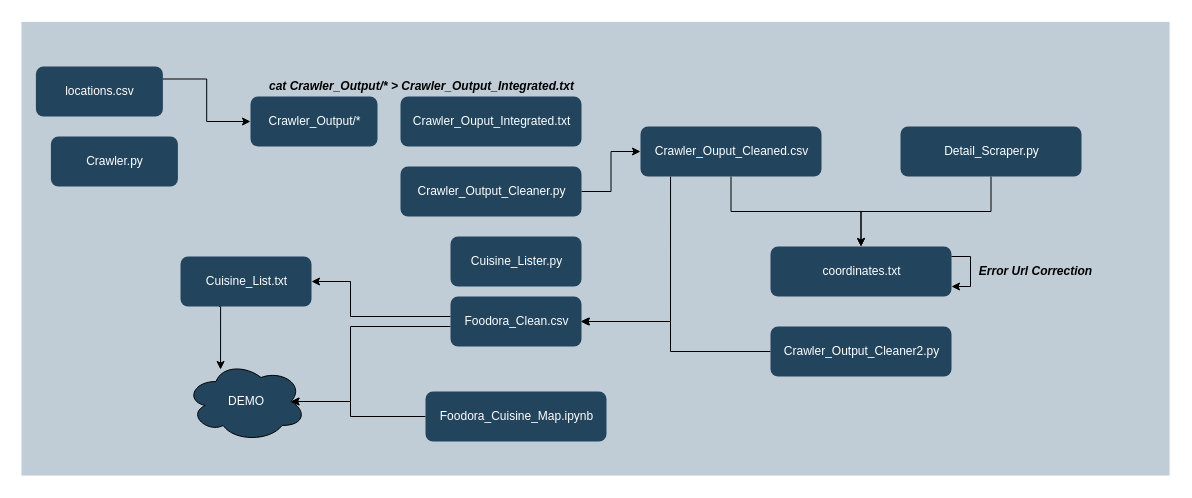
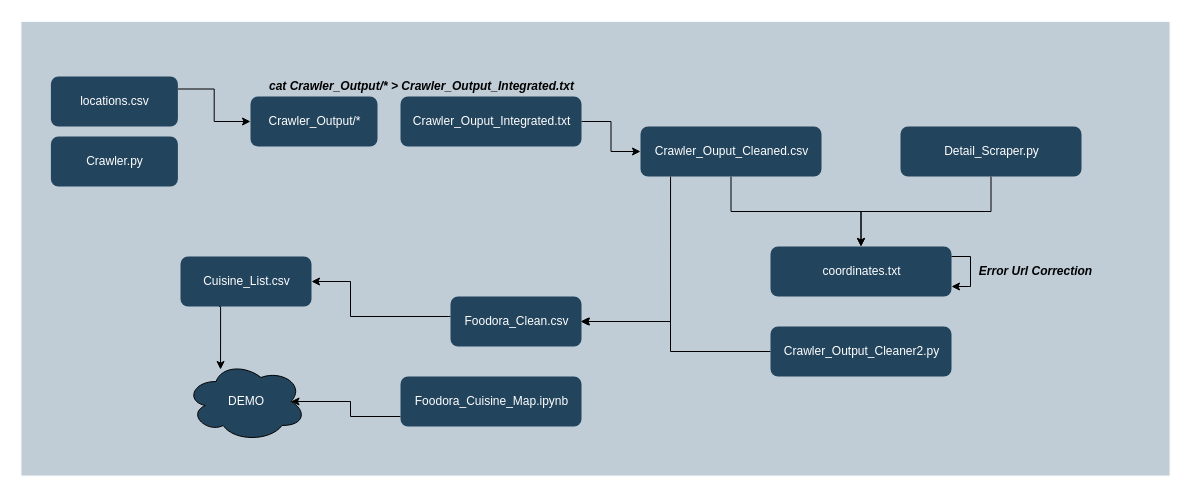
  <mxCell id="0" />
  <mxCell id="1" parent="0" />
  <mxCell id="2" value="" style="strokeColor=#FFFFFF;fillColor=#BAC8D3;fontSize=18;strokeWidth=2;fontFamily=Helvetica;html=1;opacity=90;" parent="1" vertex="1"><mxGeometry x="20" y="20.5" width="1150" height="455.5" as="geometry" /></mxCell>
  <mxCell id="3" style="edgeStyle=orthogonalEdgeStyle;rounded=0;orthogonalLoop=1;jettySize=auto;html=1;exitX=1;exitY=0.25;exitDx=0;exitDy=0;" parent="1" source="4" target="6" edge="1"><mxGeometry relative="1" as="geometry" /></mxCell>
- <mxCell id="4" value="&lt;font color=&quot;#ffffff&quot;&gt;locations.csv&lt;/font&gt;" style="rounded=1;fillColor=#23445D;strokeColor=none;strokeWidth=2;fontFamily=Helvetica;html=1;gradientColor=none;" parent="1" vertex="1"><mxGeometry x="35.395" y="66" width="127" height="50" as="geometry" /></mxCell>
+ <mxCell id="4" value="&lt;font color=&quot;#ffffff&quot;&gt;locations.csv&lt;/font&gt;" style="rounded=1;fillColor=#23445D;strokeColor=none;strokeWidth=2;fontFamily=Helvetica;html=1;gradientColor=none;" parent="1" vertex="1"><mxGeometry x="50.395" y="76" width="127" height="50" as="geometry" /></mxCell>
  <mxCell id="5" value="&lt;font color=&quot;#ffffff&quot;&gt;Crawler.py&lt;/font&gt;" style="rounded=1;fillColor=#23445D;strokeColor=none;strokeWidth=2;fontFamily=Helvetica;html=1;gradientColor=none;" parent="1" vertex="1"><mxGeometry x="50.395" y="136" width="127" height="50" as="geometry" /></mxCell>
  <mxCell id="6" value="&lt;font color=&quot;#ffffff&quot;&gt;Crawler_Output/*&lt;br&gt;&lt;/font&gt;" style="rounded=1;fillColor=#23445D;strokeColor=none;strokeWidth=2;fontFamily=Helvetica;html=1;gradientColor=none;" parent="1" vertex="1"><mxGeometry x="250" y="96" width="127" height="50" as="geometry" /></mxCell>
+ <mxCell id="7" value="" style="edgeStyle=orthogonalEdgeStyle;rounded=0;orthogonalLoop=1;jettySize=auto;html=1;" parent="1" source="8" target="11" edge="1"><mxGeometry relative="1" as="geometry" /></mxCell>
  <mxCell id="8" value="&lt;font color=&quot;#ffffff&quot;&gt;Crawler_Ouput_Integrated.txt&lt;br&gt;&lt;/font&gt;" style="rounded=1;fillColor=#23445D;strokeColor=none;strokeWidth=2;fontFamily=Helvetica;html=1;gradientColor=none;" parent="1" vertex="1"><mxGeometry x="400" y="96" width="181" height="50" as="geometry" /></mxCell>
  <mxCell id="9" style="edgeStyle=orthogonalEdgeStyle;rounded=0;orthogonalLoop=1;jettySize=auto;html=1;exitX=0.166;exitY=1;exitDx=0;exitDy=0;exitPerimeter=0;" parent="1" source="11" edge="1"><mxGeometry relative="1" as="geometry"><mxPoint x="734.5" y="176" as="sourcePoint" /><mxPoint x="580" y="321" as="targetPoint" /><Array as="points"><mxPoint x="670" y="321" /></Array></mxGeometry></mxCell>
  <mxCell id="10" style="edgeStyle=orthogonalEdgeStyle;rounded=0;orthogonalLoop=1;jettySize=auto;html=1;" edge="1" parent="1" source="11" target="12"><mxGeometry relative="1" as="geometry" /></mxCell>
  <mxCell id="11" value="&lt;font color=&quot;#ffffff&quot;&gt;Crawler_Ouput_Cleaned.csv&lt;br&gt;&lt;/font&gt;" style="rounded=1;fillColor=#23445D;strokeColor=none;strokeWidth=2;fontFamily=Helvetica;html=1;gradientColor=none;" parent="1" vertex="1"><mxGeometry x="640" y="126" width="181" height="50" as="geometry" /></mxCell>
  <mxCell id="12" value="&lt;font color=&quot;#ffffff&quot;&gt;coordinates.txt&lt;br&gt;&lt;/font&gt;" style="rounded=1;fillColor=#23445D;strokeColor=none;strokeWidth=2;fontFamily=Helvetica;html=1;gradientColor=none;" parent="1" vertex="1"><mxGeometry x="770" y="246" width="181" height="50" as="geometry" /></mxCell>
  <mxCell id="13" value="&lt;b&gt;&lt;i&gt;cat Crawler_Output/* &amp;gt; Crawler_Output_Integrated.txt&lt;/i&gt;&lt;/b&gt;" style="text;html=1;align=center;verticalAlign=middle;resizable=0;points=[];autosize=1;" parent="1" vertex="1"><mxGeometry x="261" y="76" width="320" height="20" as="geometry" /></mxCell>
- <mxCell id="14" style="edgeStyle=orthogonalEdgeStyle;rounded=0;orthogonalLoop=1;jettySize=auto;html=1;entryX=0;entryY=0.5;entryDx=0;entryDy=0;" parent="1" source="15" target="11" edge="1"><mxGeometry relative="1" as="geometry" /></mxCell>
- <mxCell id="15" value="&lt;font color=&quot;#ffffff&quot;&gt;Crawler_Output_Cleaner.py&lt;br&gt;&lt;/font&gt;" style="rounded=1;fillColor=#23445D;strokeColor=none;strokeWidth=2;fontFamily=Helvetica;html=1;gradientColor=none;" parent="1" vertex="1"><mxGeometry x="400" y="166" width="181" height="50" as="geometry" /></mxCell>
  <mxCell id="16" style="edgeStyle=orthogonalEdgeStyle;rounded=0;orthogonalLoop=1;jettySize=auto;html=1;entryX=0.5;entryY=0;entryDx=0;entryDy=0;" edge="1" parent="1" source="17" target="12"><mxGeometry relative="1" as="geometry" /></mxCell>
  <mxCell id="17" value="&lt;font color=&quot;#ffffff&quot;&gt;Detail_Scraper.py&lt;br&gt;&lt;/font&gt;" style="rounded=1;fillColor=#23445D;strokeColor=none;strokeWidth=2;fontFamily=Helvetica;html=1;gradientColor=none;" parent="1" vertex="1"><mxGeometry x="900" y="126" width="181" height="50" as="geometry" /></mxCell>
  <mxCell id="18" style="edgeStyle=orthogonalEdgeStyle;rounded=0;orthogonalLoop=1;jettySize=auto;html=1;entryX=1;entryY=0.5;entryDx=0;entryDy=0;" parent="1" source="19" target="22" edge="1"><mxGeometry relative="1" as="geometry"><Array as="points"><mxPoint x="670" y="351" /><mxPoint x="670" y="321" /></Array></mxGeometry></mxCell>
  <mxCell id="19" value="&lt;font color=&quot;#ffffff&quot;&gt;Crawler_Output_Cleaner2.py&lt;br&gt;&lt;/font&gt;" style="rounded=1;fillColor=#23445D;strokeColor=none;strokeWidth=2;fontFamily=Helvetica;html=1;gradientColor=none;" parent="1" vertex="1"><mxGeometry x="770" y="326" width="181" height="50" as="geometry" /></mxCell>
  <mxCell id="20" style="edgeStyle=orthogonalEdgeStyle;rounded=0;orthogonalLoop=1;jettySize=auto;html=1;" parent="1" source="22" target="25" edge="1"><mxGeometry relative="1" as="geometry"><Array as="points"><mxPoint x="350" y="316" /><mxPoint x="350" y="281" /></Array></mxGeometry></mxCell>
- <mxCell id="21" style="edgeStyle=orthogonalEdgeStyle;rounded=0;orthogonalLoop=1;jettySize=auto;html=1;entryX=0.875;entryY=0.5;entryDx=0;entryDy=0;entryPerimeter=0;" parent="1" source="22" target="28" edge="1"><mxGeometry relative="1" as="geometry"><Array as="points"><mxPoint x="350" y="326" /><mxPoint x="350" y="401" /></Array></mxGeometry></mxCell>
  <mxCell id="22" value="&lt;font color=&quot;#ffffff&quot;&gt;Foodora_Clean.csv&lt;br&gt;&lt;/font&gt;" style="rounded=1;fillColor=#23445D;strokeColor=none;strokeWidth=2;fontFamily=Helvetica;html=1;gradientColor=none;" parent="1" vertex="1"><mxGeometry x="450" y="296" width="131" height="50" as="geometry" /></mxCell>
- <mxCell id="23" value="&lt;font color=&quot;#ffffff&quot;&gt;Cuisine_Lister.py&lt;br&gt;&lt;/font&gt;" style="rounded=1;fillColor=#23445D;strokeColor=none;strokeWidth=2;fontFamily=Helvetica;html=1;gradientColor=none;" parent="1" vertex="1"><mxGeometry x="450" y="236" width="131" height="50" as="geometry" /></mxCell>
  <mxCell id="24" style="edgeStyle=orthogonalEdgeStyle;rounded=0;orthogonalLoop=1;jettySize=auto;html=1;entryX=0.513;entryY=0.1;entryDx=0;entryDy=0;entryPerimeter=0;" parent="1" edge="1"><mxGeometry relative="1" as="geometry"><mxPoint x="218.5" y="306" as="sourcePoint" /><mxPoint x="220.06" y="369" as="targetPoint" /><Array as="points"><mxPoint x="220" y="306" /></Array></mxGeometry></mxCell>
- <mxCell id="25" value="&lt;font color=&quot;#ffffff&quot;&gt;Cuisine_List.txt&lt;br&gt;&lt;/font&gt;" style="rounded=1;fillColor=#23445D;strokeColor=none;strokeWidth=2;fontFamily=Helvetica;html=1;gradientColor=none;" parent="1" vertex="1"><mxGeometry x="180" y="256" width="131" height="50" as="geometry" /></mxCell>
+ <mxCell id="25" value="&lt;font color=&quot;#ffffff&quot;&gt;Cuisine_List.csv&lt;br&gt;&lt;/font&gt;" style="rounded=1;fillColor=#23445D;strokeColor=none;strokeWidth=2;fontFamily=Helvetica;html=1;gradientColor=none;" parent="1" vertex="1"><mxGeometry x="180" y="256" width="131" height="50" as="geometry" /></mxCell>
  <mxCell id="26" style="edgeStyle=orthogonalEdgeStyle;rounded=0;orthogonalLoop=1;jettySize=auto;html=1;entryX=0.875;entryY=0.5;entryDx=0;entryDy=0;entryPerimeter=0;" parent="1" source="27" target="28" edge="1"><mxGeometry relative="1" as="geometry"><Array as="points"><mxPoint x="350" y="416" /><mxPoint x="350" y="401" /></Array></mxGeometry></mxCell>
- <mxCell id="27" value="&lt;font color=&quot;#ffffff&quot;&gt;Foodora_Cuisine_Map.ipynb&lt;br&gt;&lt;/font&gt;" style="rounded=1;fillColor=#23445D;strokeColor=none;strokeWidth=2;fontFamily=Helvetica;html=1;gradientColor=none;" parent="1" vertex="1"><mxGeometry x="425" y="391" width="181" height="50" as="geometry" /></mxCell>
+ <mxCell id="27" value="&lt;font color=&quot;#ffffff&quot;&gt;Foodora_Cuisine_Map.ipynb&lt;br&gt;&lt;/font&gt;" style="rounded=1;fillColor=#23445D;strokeColor=none;strokeWidth=2;fontFamily=Helvetica;html=1;gradientColor=none;" parent="1" vertex="1"><mxGeometry x="400" y="376" width="181" height="50" as="geometry" /></mxCell>
  <mxCell id="28" value="&lt;font color=&quot;#ffffff&quot;&gt;DEMO&lt;/font&gt;" style="ellipse;shape=cloud;whiteSpace=wrap;html=1;fillColor=#23445D;" parent="1" vertex="1"><mxGeometry x="185.5" y="361" width="120" height="80" as="geometry" /></mxCell>
  <mxCell id="29" style="edgeStyle=orthogonalEdgeStyle;rounded=0;orthogonalLoop=1;jettySize=auto;html=1;" edge="1" parent="1" source="12" target="12"><mxGeometry relative="1" as="geometry"><Array as="points"><mxPoint x="970" y="256" /></Array></mxGeometry></mxCell>
  <mxCell id="30" value="&lt;b&gt;&lt;i&gt;Error Url Correction&lt;/i&gt;&lt;/b&gt;" style="text;html=1;align=center;verticalAlign=middle;resizable=0;points=[];autosize=1;" vertex="1" parent="1"><mxGeometry x="970" y="261" width="130" height="20" as="geometry" /></mxCell>
